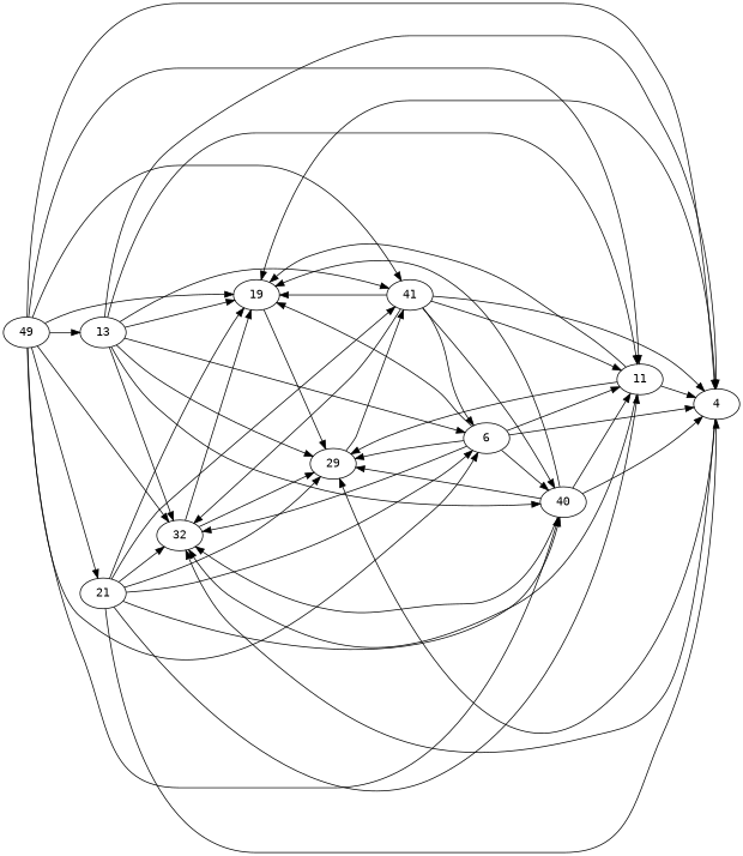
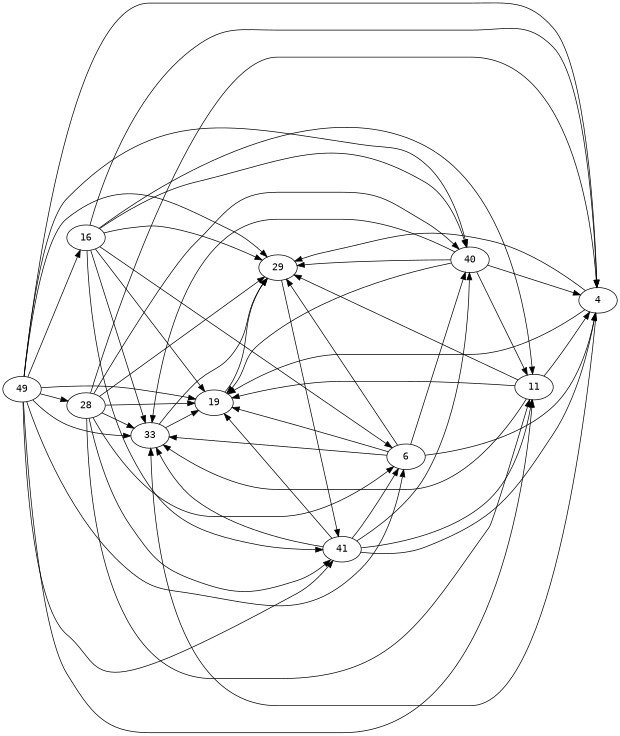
  strict digraph {
    fontname="DejaVu Sans Mono"
    rankdir=LR
    node [fontname="DejaVu Sans Mono"]
    edge [fontname="DejaVu Sans Mono"]
-   33 [dimensions="[477, 629, 748]" label=32]
+   33 [dimensions="[477, 629, 748]"]
    19 [dimensions="[780, 498, 636]"]
    29 [dimensions="[576, 882, 901]"]
    41 [dimensions="[53, 510, 333]"]
    4 [dimensions="[556, 737, 379]"]
    6 [dimensions="[459, 531, 69]"]
    40 [dimensions="[532, 498, 177]"]
    11 [dimensions="[321, 545, 577]"]
-   13 [dimensions="[50, 234, 289]"]
+   13 [dimensions="[50, 234, 289]" label=16]
    49 [dimensions="[16, 158, 35]"]
-   21 [dimensions="[162, 257, 46]"]
+   21 [dimensions="[162, 257, 46]" label=28]
    33 -> 19
    33 -> 29
    19 -> 29
    29 -> 41
    41 -> 33
    41 -> 19
    41 -> 4
    41 -> 6
    41 -> 40
    41 -> 11
    4 -> 33
    4 -> 19
    4 -> 29
    6 -> 33
    6 -> 19
    6 -> 29
    6 -> 4
    6 -> 40
-   6 -> 11
    40 -> 33
    40 -> 19
    40 -> 29
    40 -> 4
    40 -> 11
    11 -> 33
    11 -> 19
    11 -> 29
    11 -> 4
    13 -> 33
    13 -> 19
    13 -> 29
    13 -> 41
    13 -> 4
    13 -> 6
    13 -> 40
    13 -> 11
    49 -> 33
    49 -> 19
+   49 -> 29
    49 -> 41
    49 -> 4
    49 -> 6
    49 -> 40
    49 -> 11
    49 -> 13
    49 -> 21
    21 -> 33
    21 -> 19
    21 -> 29
    21 -> 41
    21 -> 4
    21 -> 6
    21 -> 40
    21 -> 11
  }
